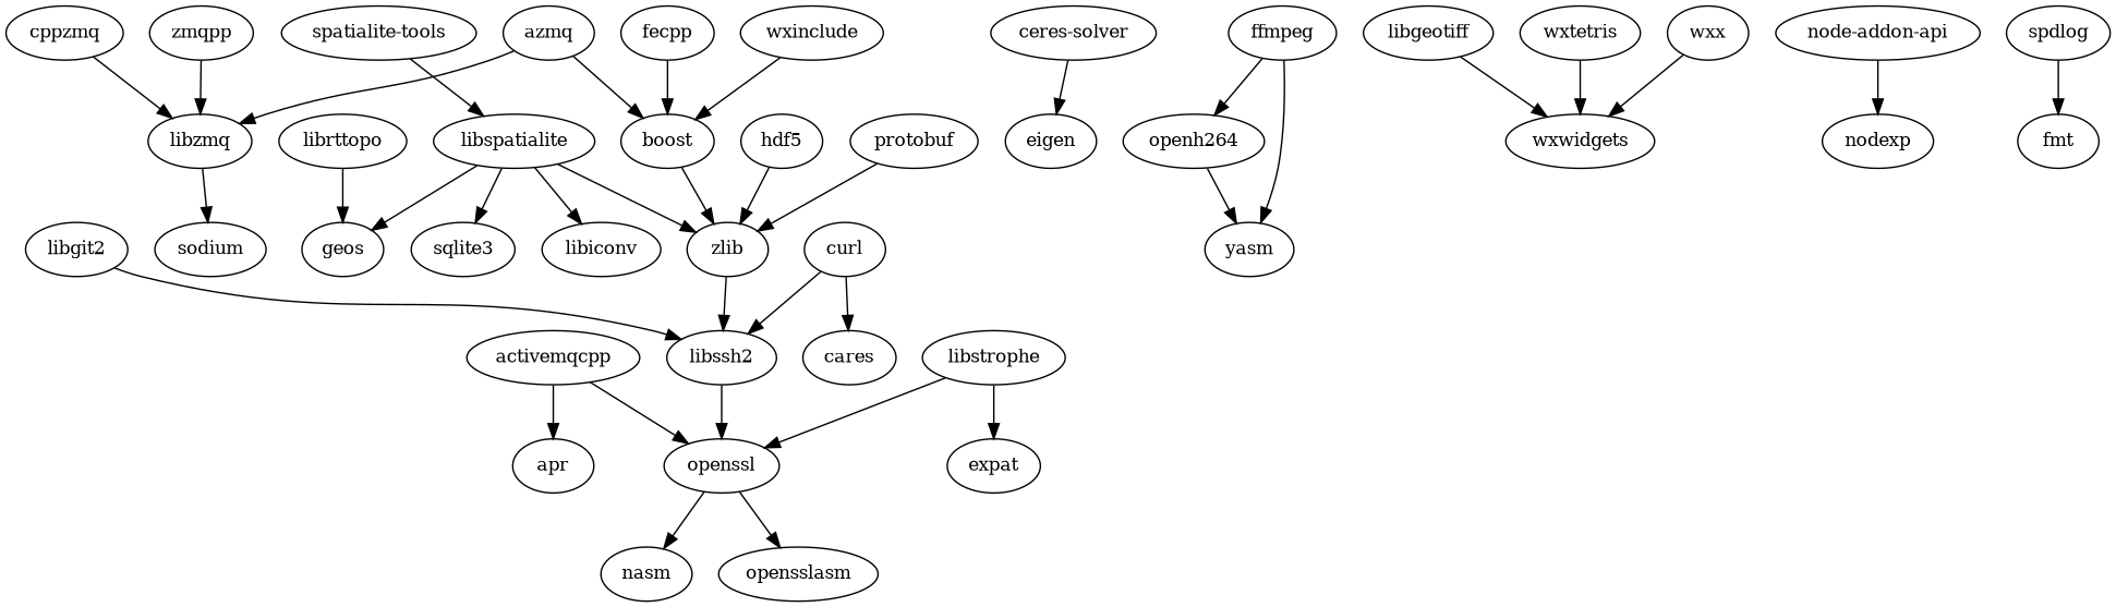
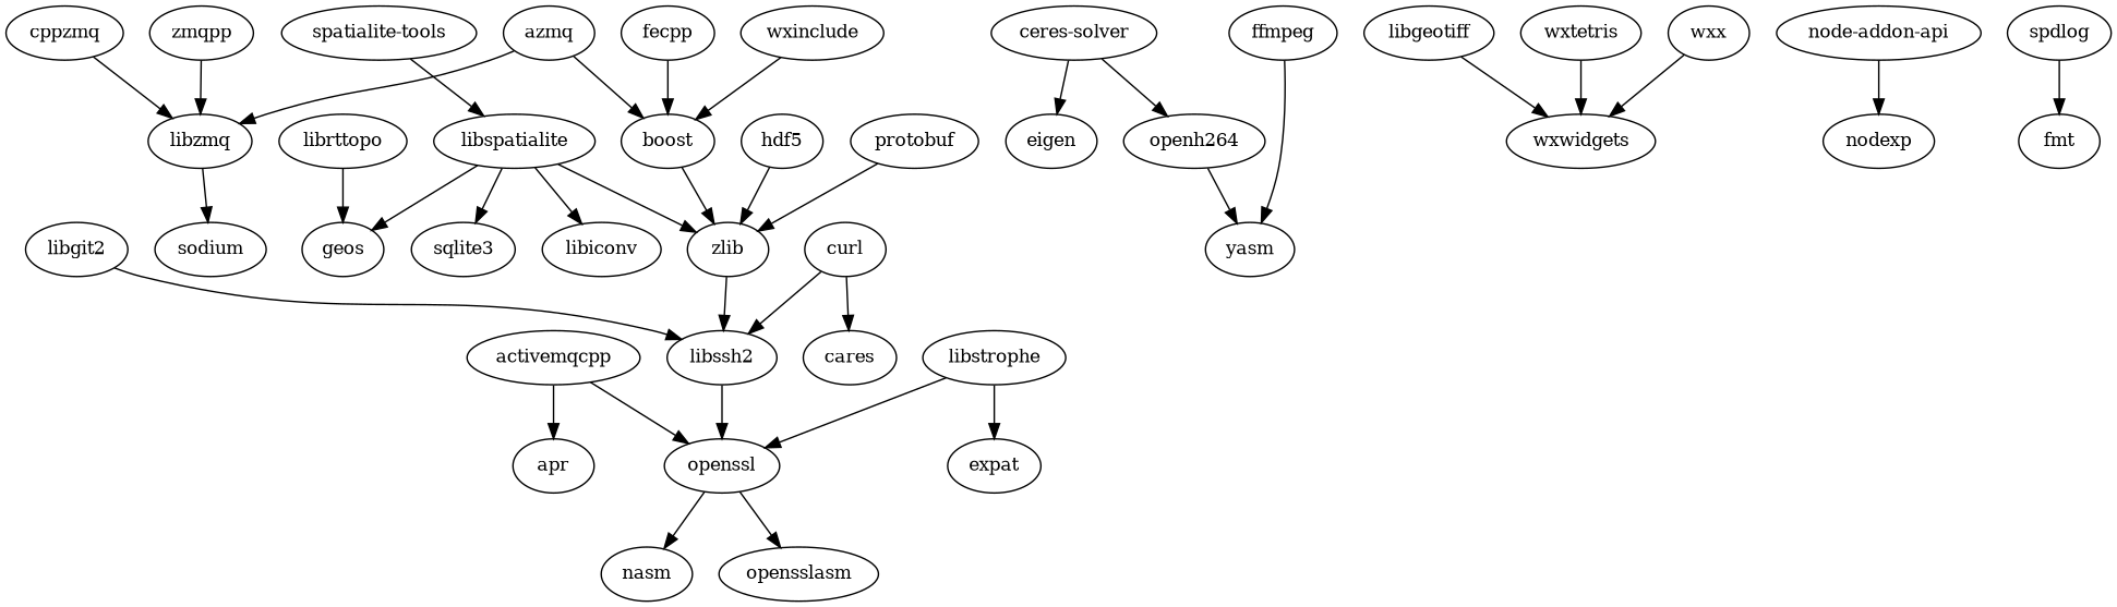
  digraph {
    node [fontsize=12]
    activemqcpp
    apr
    openssl
    nasm
    opensslasm
    azmq
    boost
    libzmq
    zlib
    sodium
    libssh2
    "ceres-solver"
    eigen
    cppzmq
    curl
    cares
    fecpp
    ffmpeg
    openh264
    yasm
    hdf5
    libgeotiff
    wxwidgets
    libgit2
    librttopo
    geos
    libspatialite
    libiconv
    sqlite3
    libstrophe
    expat
    "node-addon-api"
    nodexp
    protobuf
    "spatialite-tools"
    spdlog
    fmt
    wxinclude
    wxtetris
    wxx
    zmqpp
    activemqcpp -> apr
    activemqcpp -> openssl
    openssl -> nasm
    openssl -> opensslasm
    azmq -> boost
    azmq -> libzmq
    boost -> zlib
    libzmq -> sodium
    zlib -> libssh2
    libssh2 -> openssl
    "ceres-solver" -> eigen
    cppzmq -> libzmq
    curl -> libssh2
    curl -> cares
    fecpp -> boost
-   ffmpeg -> openh264
+   "ceres-solver" -> openh264
    ffmpeg -> yasm
    openh264 -> yasm
    hdf5 -> zlib
    libgeotiff -> wxwidgets
    libgit2 -> libssh2
    librttopo -> geos
    libspatialite -> zlib
    libspatialite -> geos
    libspatialite -> libiconv
    libspatialite -> sqlite3
    libstrophe -> openssl
    libstrophe -> expat
    "node-addon-api" -> nodexp
    protobuf -> zlib
    "spatialite-tools" -> libspatialite
    spdlog -> fmt
    wxinclude -> boost
    wxtetris -> wxwidgets
    wxx -> wxwidgets
    zmqpp -> libzmq
  }
